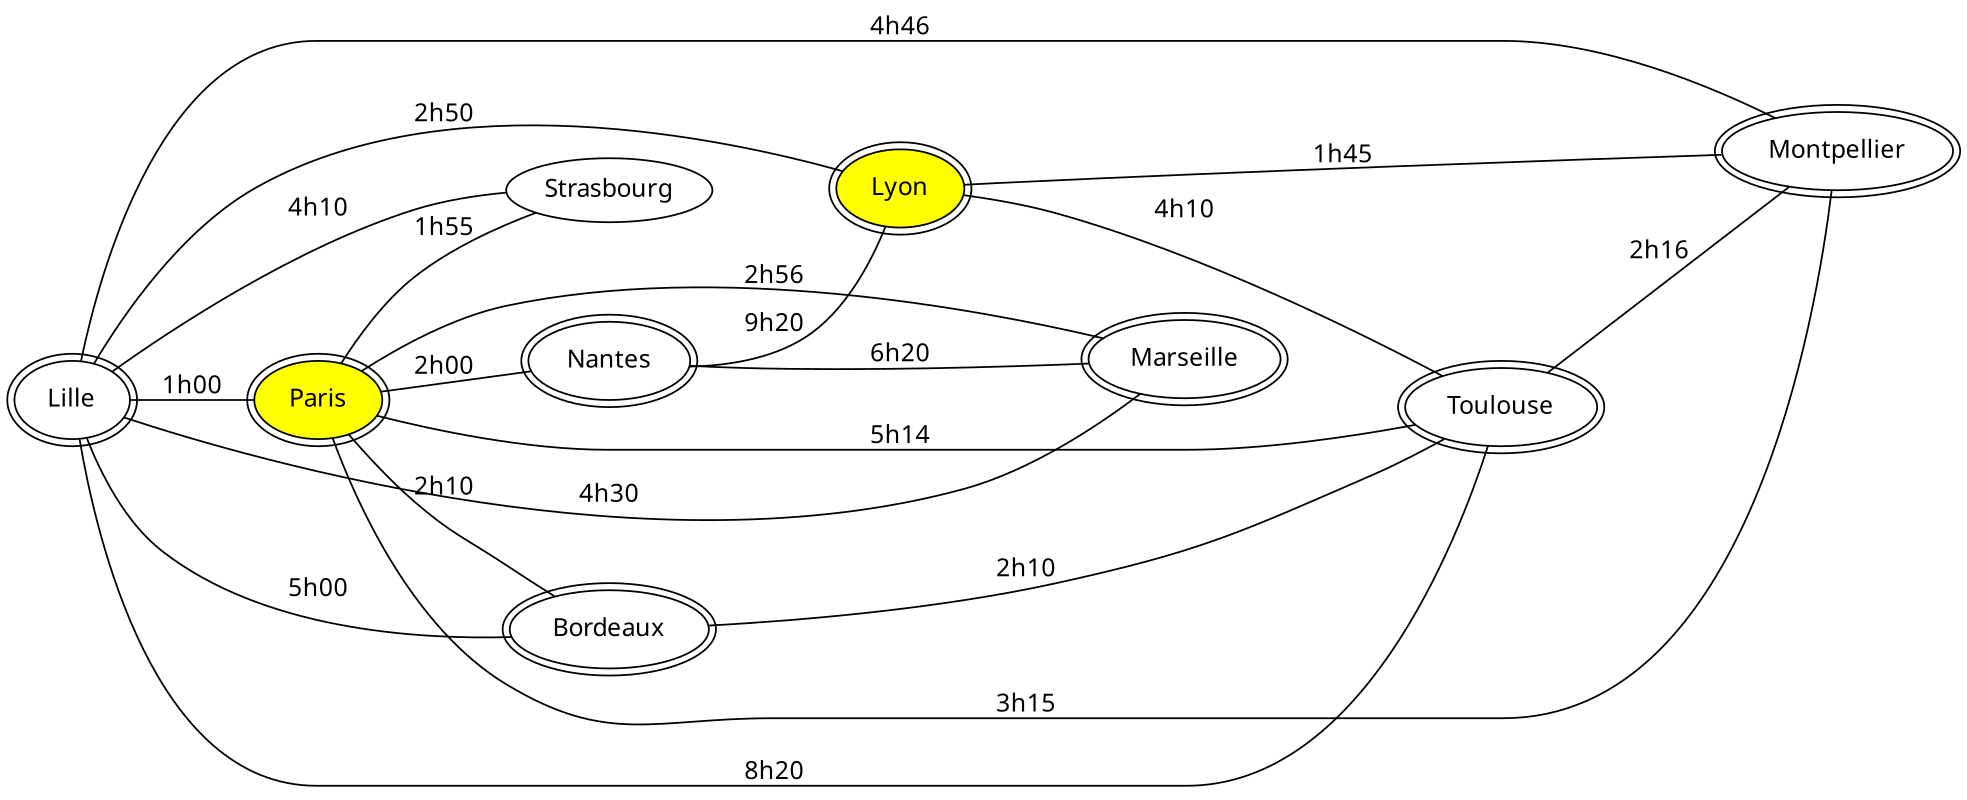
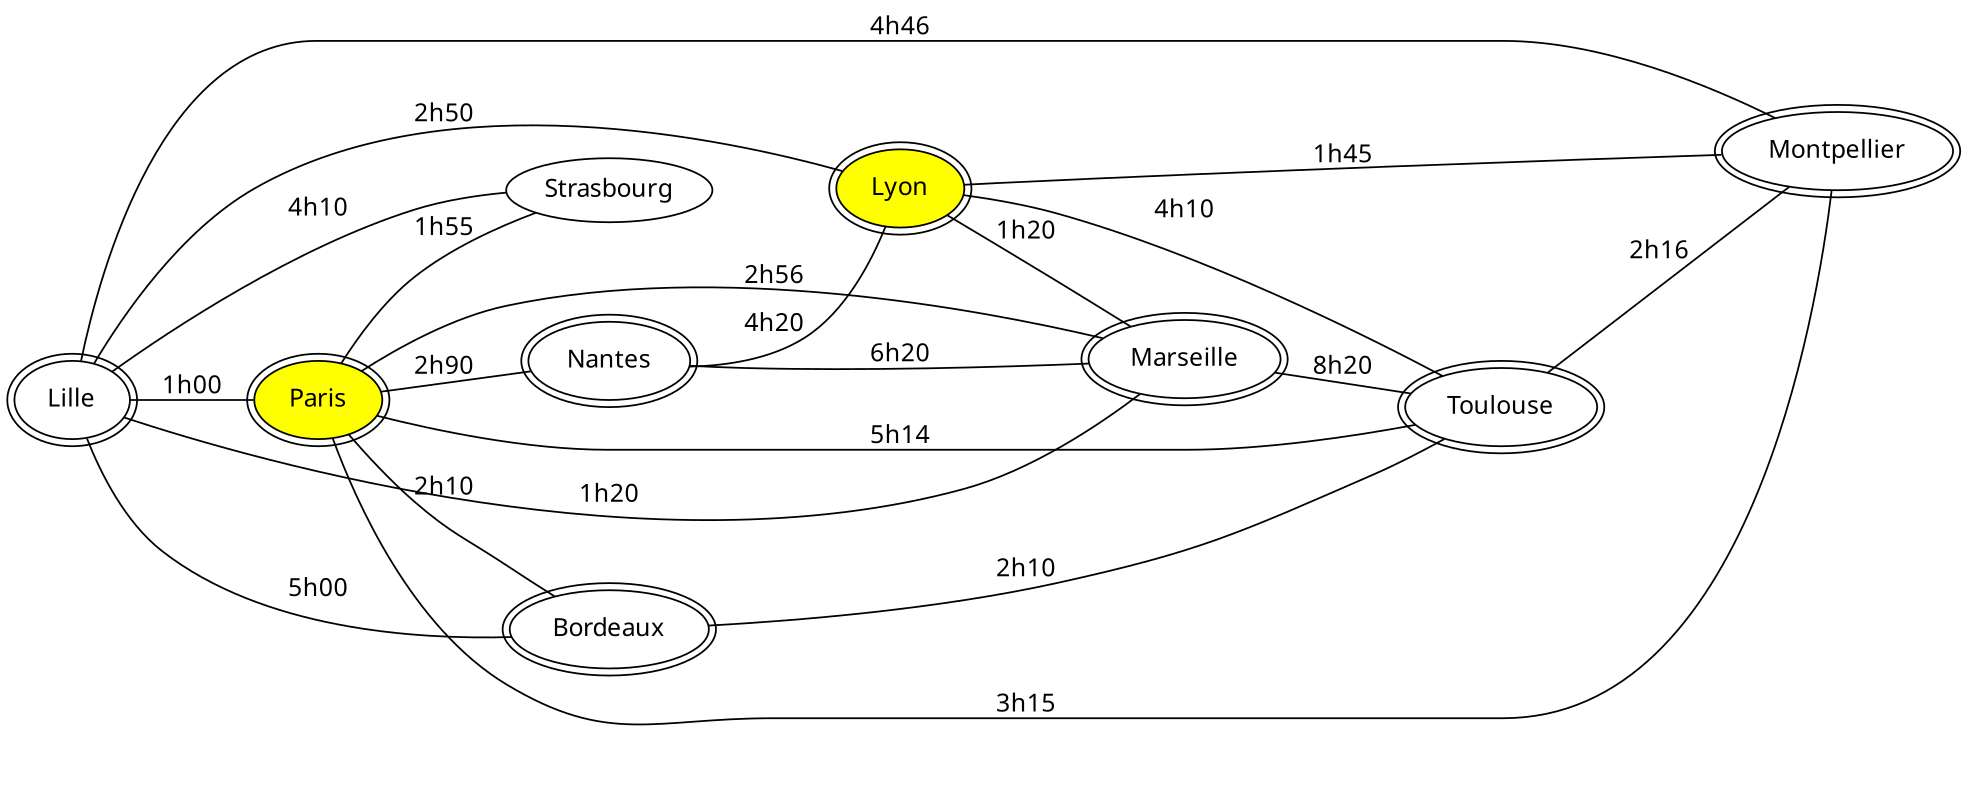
  graph {
    fontname="Noto Sans"
    rankdir=LR
    node [color=Black fillcolor=white fontcolor=black fontname="Noto Sans" peripheries=2 style=filled]
    edge [fontname="Noto Sans"]
    Paris [fillcolor=yellow]
    Lille
    Lyon [fillcolor=yellow]
    Bordeaux
    Toulouse
    Marseille
    Montpellier
    Strasbourg [color=black peripheries=1]
    Nantes
    Paris -- Bordeaux [label="2h10"]
    Paris -- Toulouse [label="5h14"]
    Paris -- Marseille [label="2h56"]
    Paris -- Montpellier [label="3h15"]
    Paris -- Strasbourg [label="1h55"]
-   Paris -- Nantes [label="2h00"]
+   Paris -- Nantes [label="2h90"]
    Lille -- Paris [label="1h00"]
    Lille -- Lyon [label="2h50"]
    Lille -- Bordeaux [label="5h00"]
-   Lille -- Toulouse [label="8h20"]
-   Lille -- Marseille [label="4h30"]
+   Marseille -- Toulouse [label="8h20"]
+   Lille -- Marseille [label="1h20"]
    Lille -- Montpellier [label="4h46"]
    Lille -- Strasbourg [label="4h10"]
    Lyon -- Toulouse [label="4h10"]
+   Lyon -- Marseille [label="1h20"]
    Lyon -- Montpellier [label="1h45"]
    Bordeaux -- Toulouse [label="2h10"]
    Toulouse -- Montpellier [label="2h16"]
-   Nantes -- Lyon [label="9h20"]
+   Nantes -- Lyon [label="4h20"]
    Nantes -- Marseille [label="6h20"]
  }
